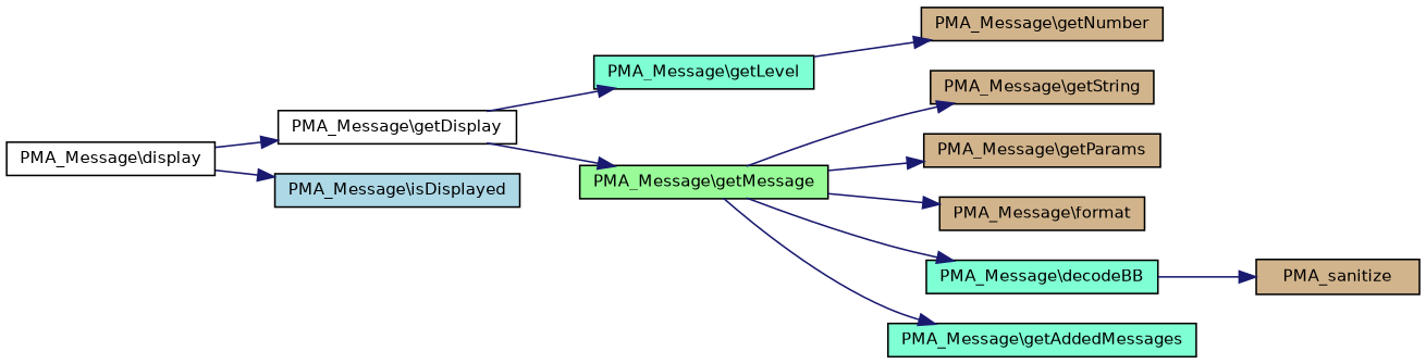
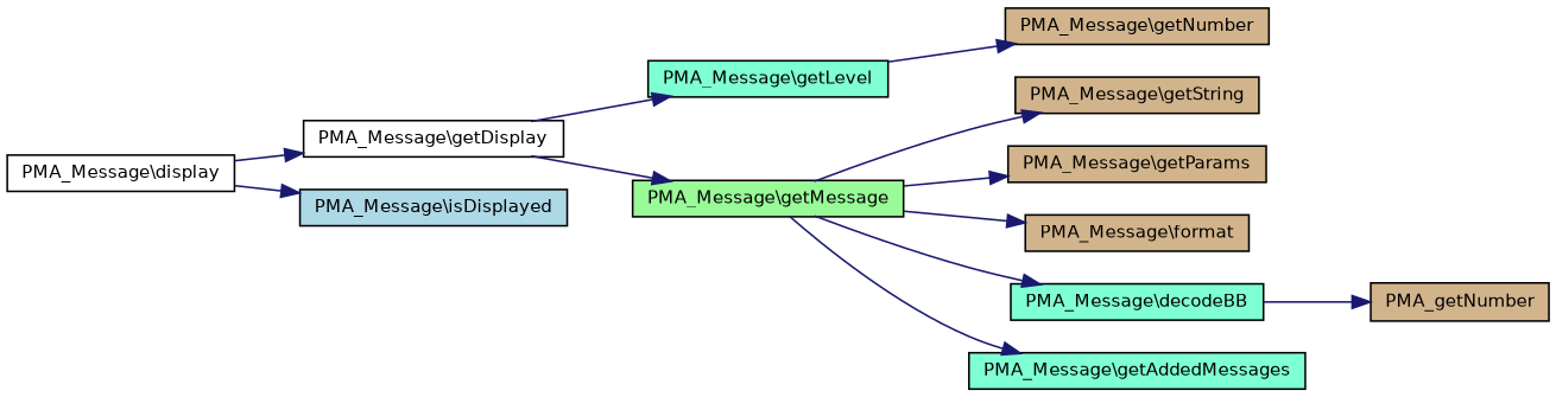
  digraph {
    rankdir=LR
    node [color=black fillcolor=tan fontname=Helvetica fontsize=10 shape=record style=filled]
    edge [color=midnightblue fontname=Helvetica fontsize=10 labelfontname=Helvetica labelfontsize=10 style=solid]
    n1 [fillcolor=white fontcolor=black height=0.2 label="PMA_Message\\display" width=0.4]
    n2 [fillcolor=white height=0.2 label="PMA_Message\\getDisplay" width=0.4]
    n3 [fillcolor=lightblue height=0.2 label="PMA_Message\\isDisplayed" width=0.4]
    n4 [fillcolor=aquamarine height=0.2 label="PMA_Message\\getLevel" width=0.4]
    n5 [fillcolor=palegreen height=0.2 label="PMA_Message\\getMessage" width=0.4]
    n6 [height=0.2 label="PMA_Message\\getNumber" width=0.4]
    n7 [height=0.2 label="PMA_Message\\getString" width=0.4]
    n8 [height=0.2 label="PMA_Message\\getParams" width=0.4]
    n9 [height=0.2 label="PMA_Message\\format" width=0.4]
    n10 [fillcolor=aquamarine height=0.2 label="PMA_Message\\decodeBB" width=0.4]
    n11 [fillcolor=aquamarine height=0.2 label="PMA_Message\\getAddedMessages" width=0.4]
-   n12 [height=0.2 label=PMA_sanitize width=0.4]
+   n12 [height=0.2 label=PMA_getNumber width=0.4]
    n1 -> n2
    n1 -> n3
    n2 -> n4
    n2 -> n5
    n4 -> n6
    n5 -> n7
    n5 -> n8
    n5 -> n9
    n5 -> n10
    n5 -> n11
    n10 -> n12
  }
